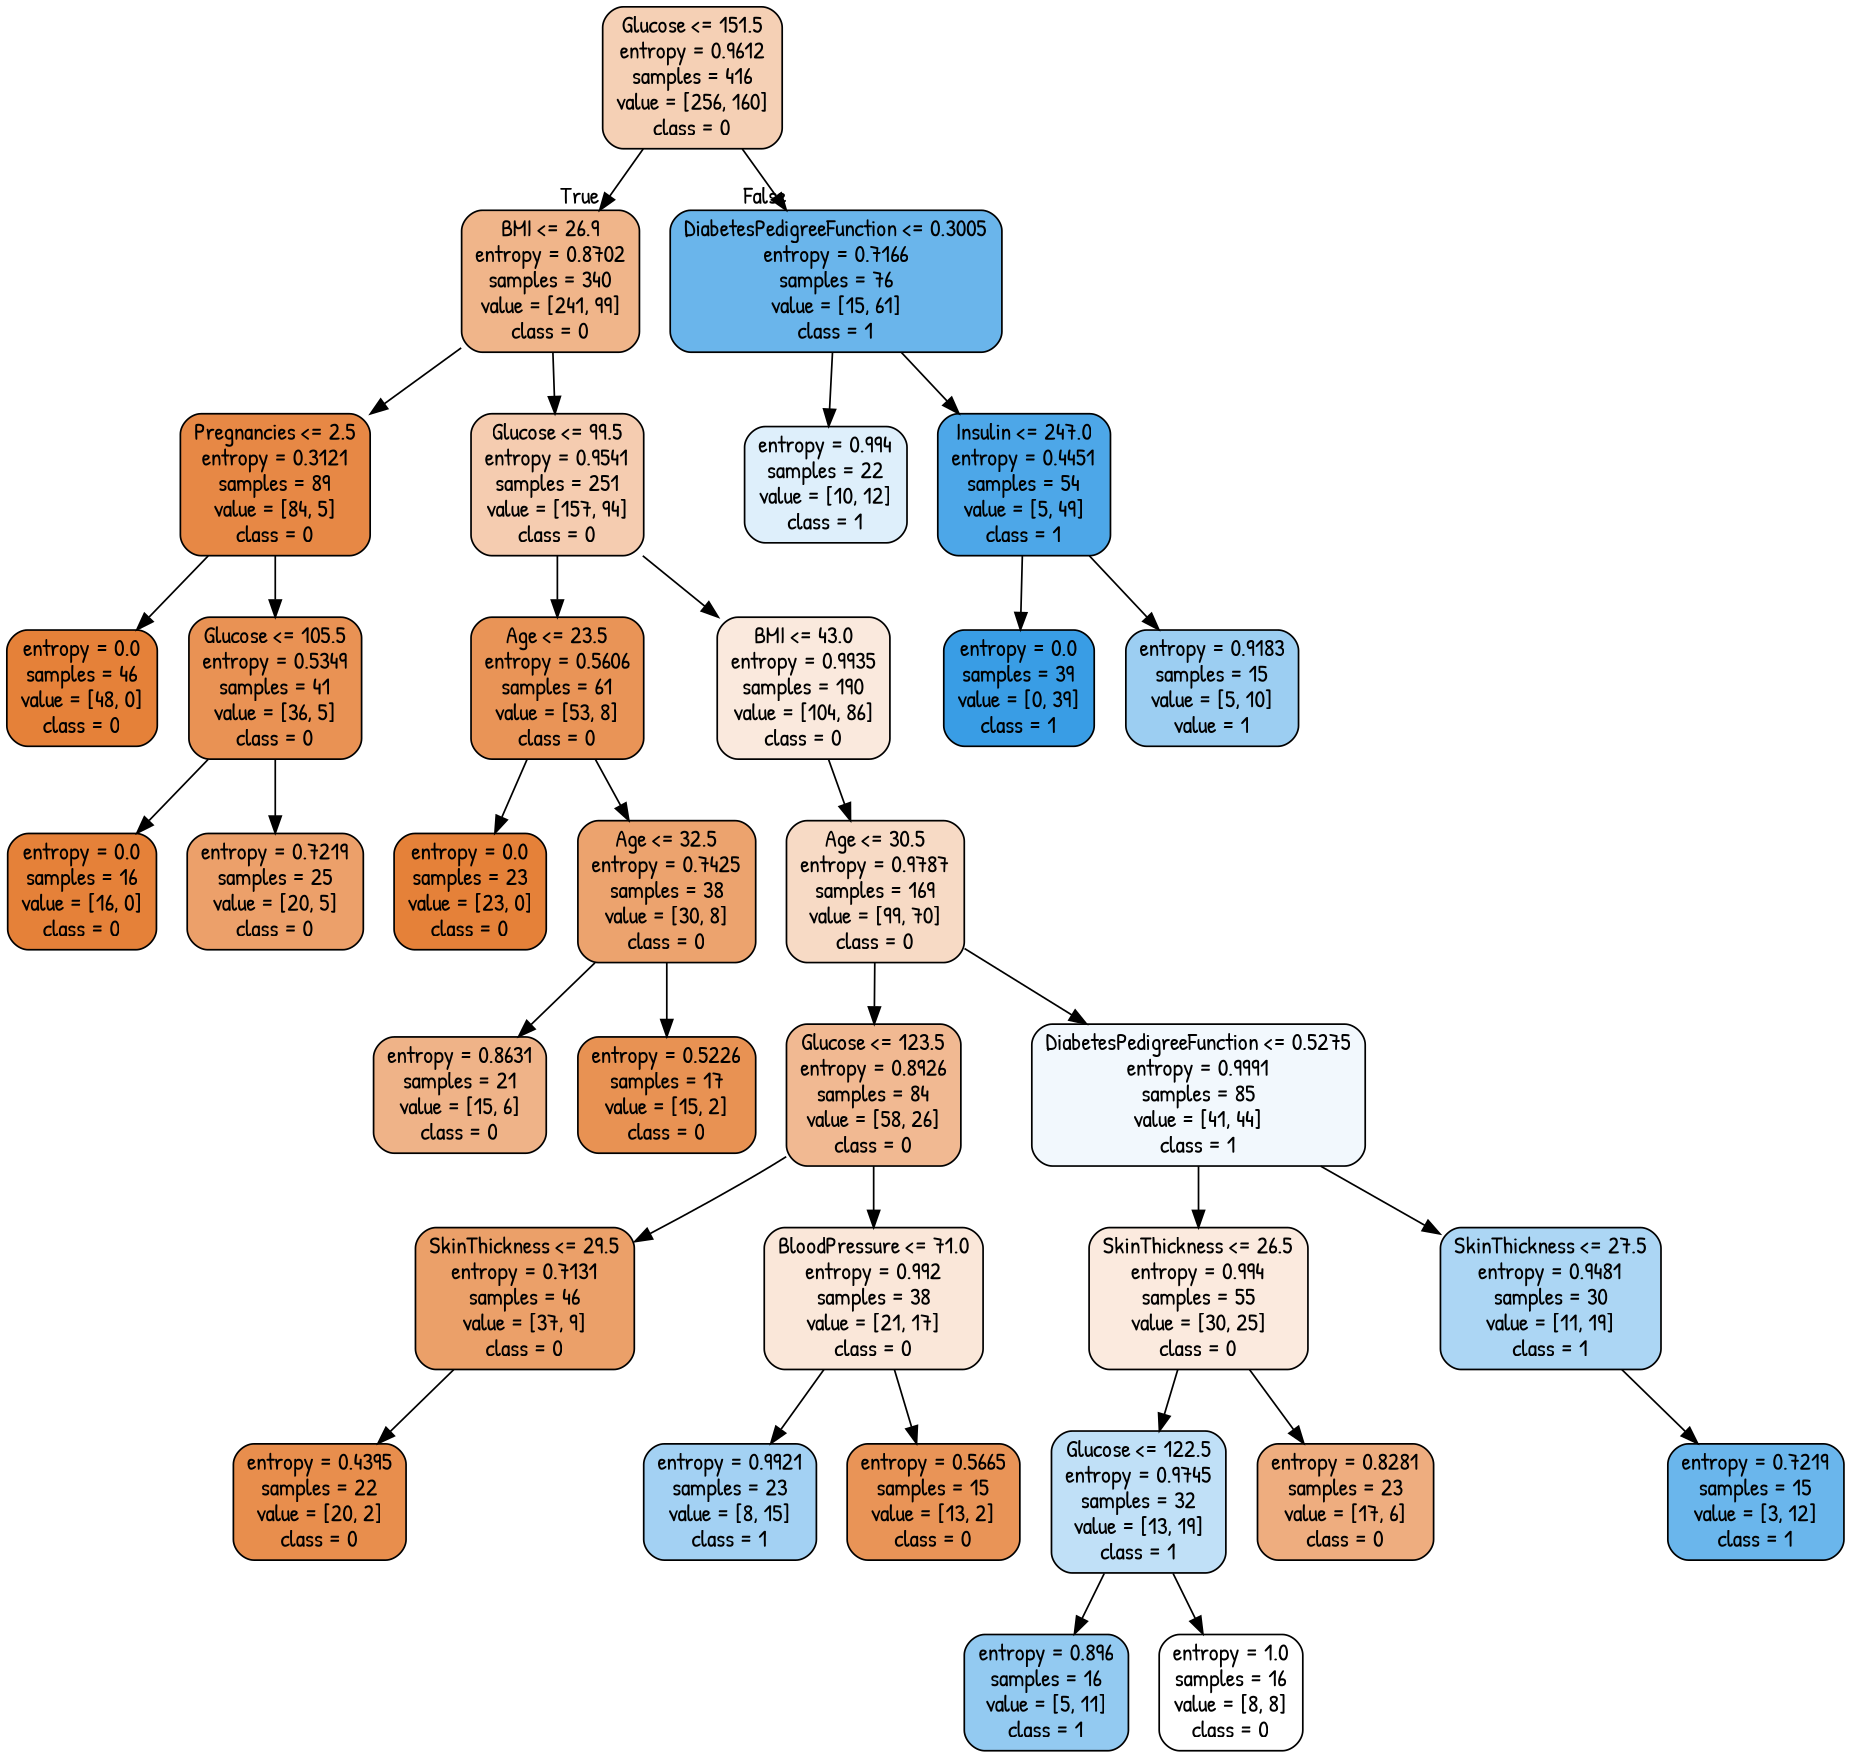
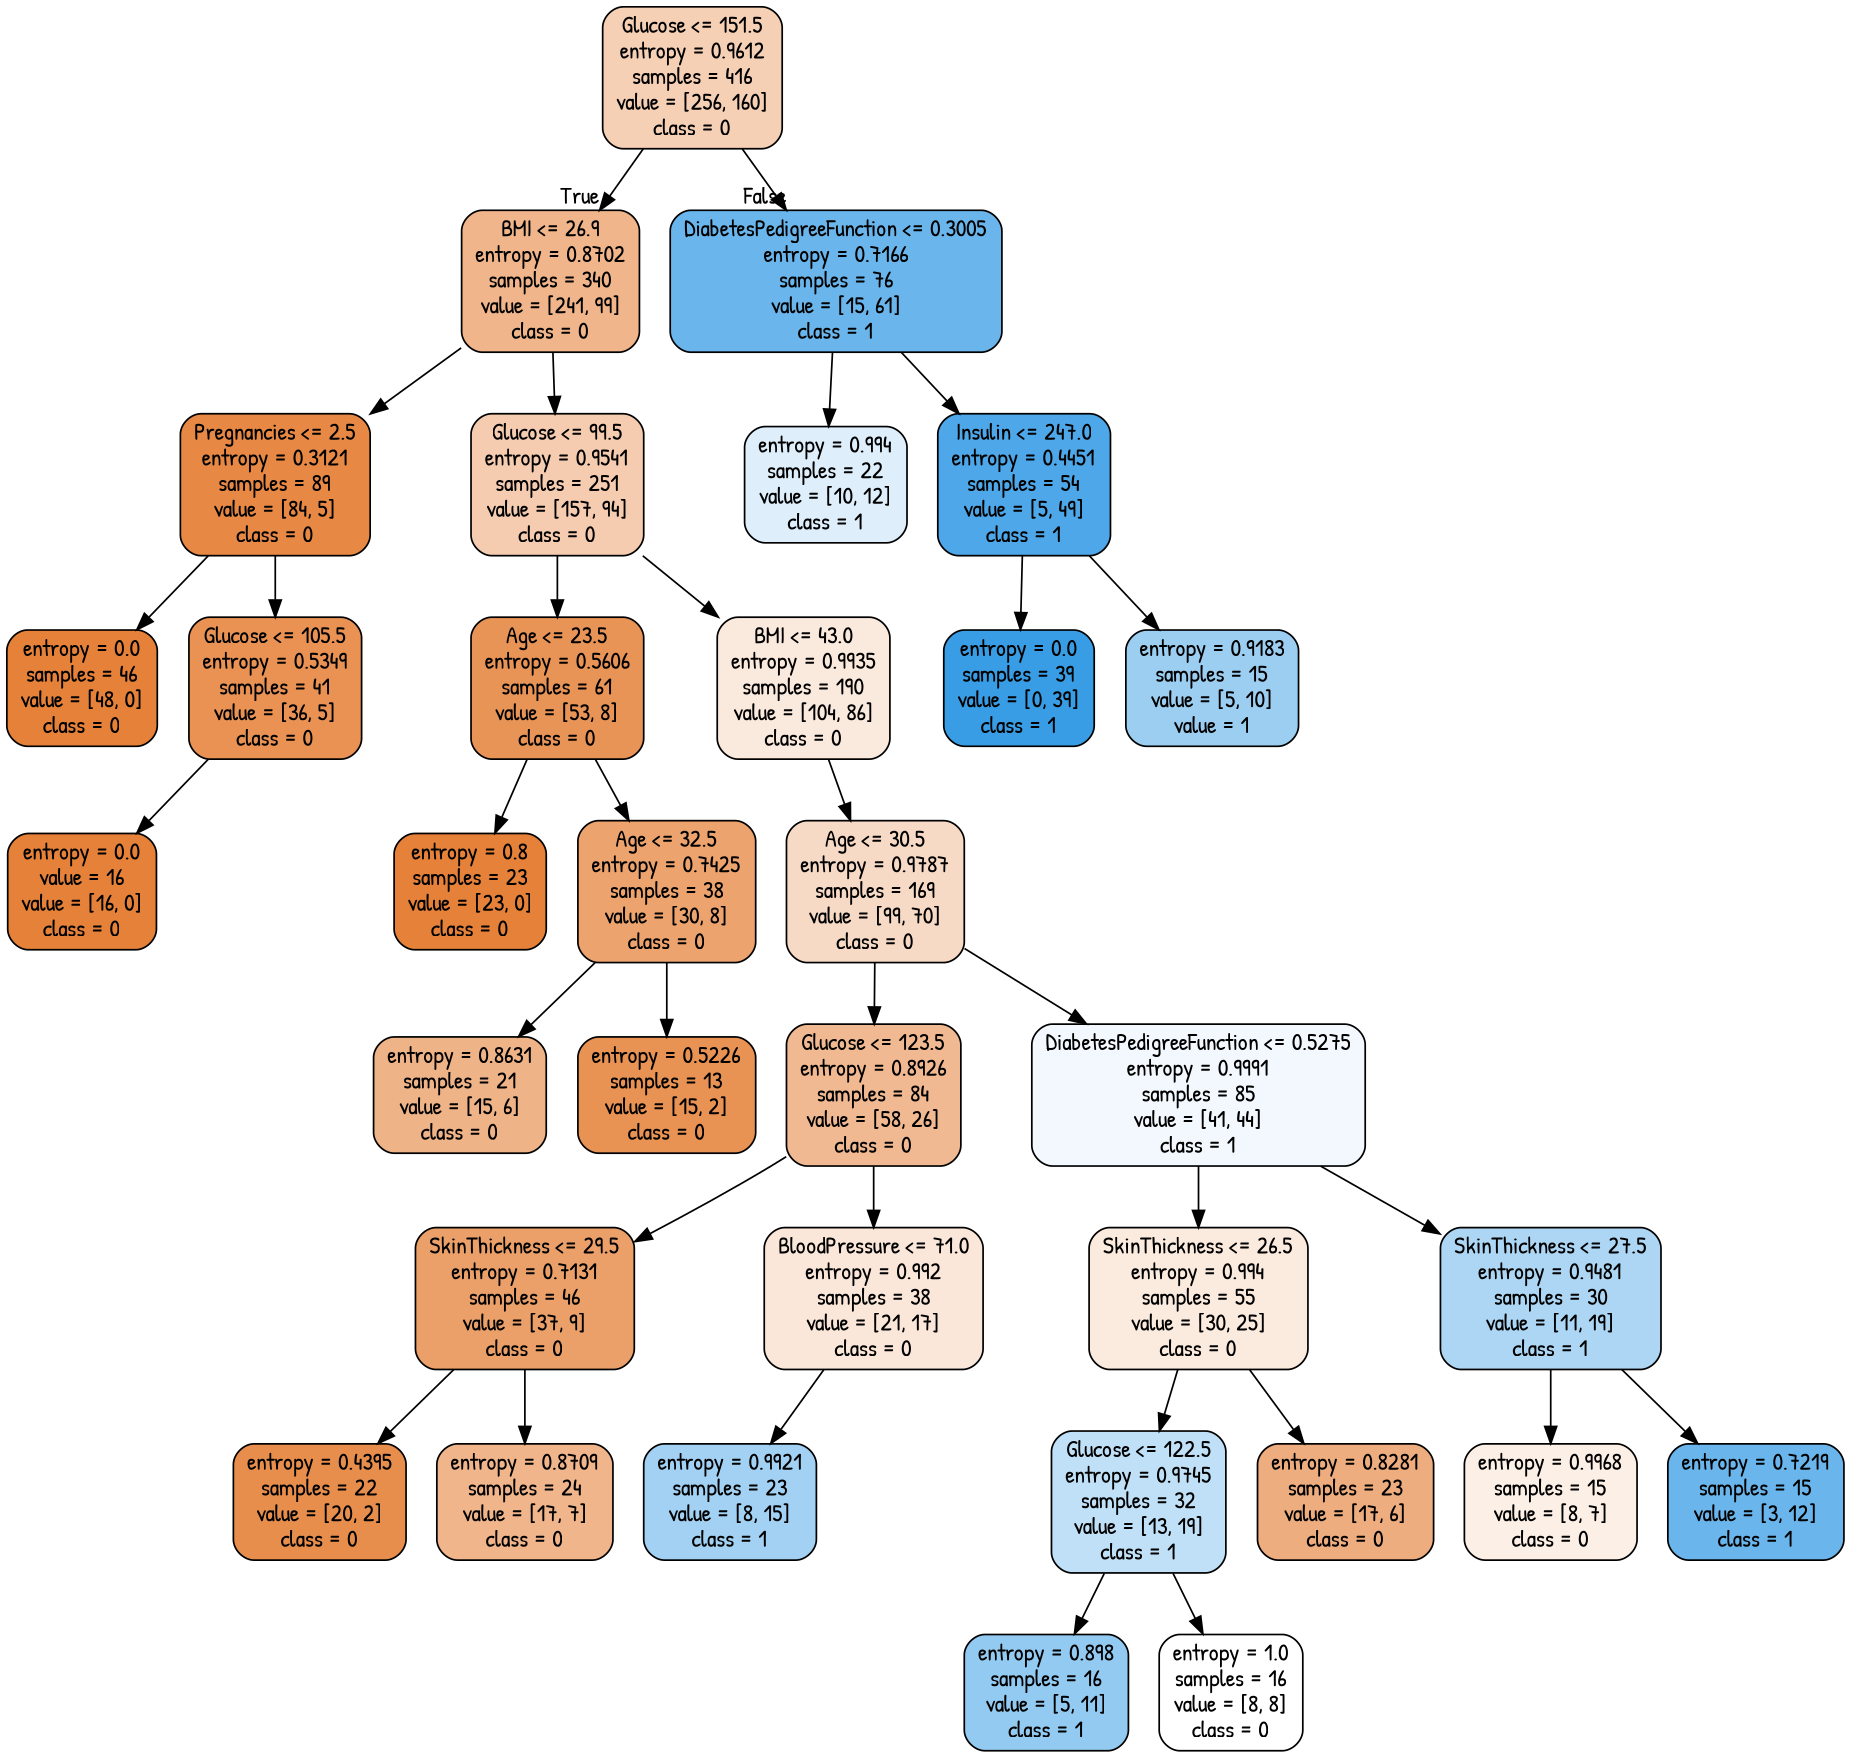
  digraph {
    fontname="Patrick Hand"
    node [color=black fillcolor="#e58139" fontname="Patrick Hand" shape=box style="filled, rounded"]
    edge [fontname="Patrick Hand"]
    n1 [fillcolor="#f5d0b5" label="Glucose <= 151.5\nentropy = 0.9612\nsamples = 416\nvalue = [256, 160]\nclass = 0"]
    n2 [fillcolor="#f0b58a" label="BMI <= 26.9\nentropy = 0.8702\nsamples = 340\nvalue = [241, 99]\nclass = 0"]
    n3 [fillcolor="#6ab5eb" label="DiabetesPedigreeFunction <= 0.3005\nentropy = 0.7166\nsamples = 76\nvalue = [15, 61]\nclass = 1"]
    n4 [fillcolor="#e78845" label="Pregnancies <= 2.5\nentropy = 0.3121\nsamples = 89\nvalue = [84, 5]\nclass = 0"]
    n5 [fillcolor="#f5ccb0" label="Glucose <= 99.5\nentropy = 0.9541\nsamples = 251\nvalue = [157, 94]\nclass = 0"]
    n6 [fillcolor="#deeffb" label="entropy = 0.994\nsamples = 22\nvalue = [10, 12]\nclass = 1"]
    n7 [fillcolor="#4da7e8" label="Insulin <= 247.0\nentropy = 0.4451\nsamples = 54\nvalue = [5, 49]\nclass = 1"]
    n8 [label="entropy = 0.0\nsamples = 46\nvalue = [48, 0]\nclass = 0"]
    n9 [fillcolor="#e99254" label="Glucose <= 105.5\nentropy = 0.5349\nsamples = 41\nvalue = [36, 5]\nclass = 0"]
    n10 [fillcolor="#e99457" label="Age <= 23.5\nentropy = 0.5606\nsamples = 61\nvalue = [53, 8]\nclass = 0"]
    n11 [fillcolor="#fae9dd" label="BMI <= 43.0\nentropy = 0.9935\nsamples = 190\nvalue = [104, 86]\nclass = 0"]
-   n12 [label="entropy = 0.0\nsamples = 16\nvalue = [16, 0]\nclass = 0"]
-   n13 [fillcolor="#eca06a" label="entropy = 0.7219\nsamples = 25\nvalue = [20, 5]\nclass = 0"]
-   n14 [label="entropy = 0.0\nsamples = 23\nvalue = [23, 0]\nclass = 0"]
+   n12 [label="entropy = 0.0\nvalue = 16\nvalue = [16, 0]\nclass = 0"]
+   n14 [label="entropy = 0.8\nsamples = 23\nvalue = [23, 0]\nclass = 0"]
    n15 [fillcolor="#eca36e" label="Age <= 32.5\nentropy = 0.7425\nsamples = 38\nvalue = [30, 8]\nclass = 0"]
    n16 [fillcolor="#f7dac5" label="Age <= 30.5\nentropy = 0.9787\nsamples = 169\nvalue = [99, 70]\nclass = 0"]
    n17 [fillcolor="#efb388" label="entropy = 0.8631\nsamples = 21\nvalue = [15, 6]\nclass = 0"]
-   n18 [fillcolor="#e89253" label="entropy = 0.5226\nsamples = 17\nvalue = [15, 2]\nclass = 0"]
+   n18 [fillcolor="#e89253" label="entropy = 0.5226\nsamples = 13\nvalue = [15, 2]\nclass = 0"]
    n19 [fillcolor="#f1b992" label="Glucose <= 123.5\nentropy = 0.8926\nsamples = 84\nvalue = [58, 26]\nclass = 0"]
    n20 [fillcolor="#f2f8fd" label="DiabetesPedigreeFunction <= 0.5275\nentropy = 0.9991\nsamples = 85\nvalue = [41, 44]\nclass = 1"]
    n21 [fillcolor="#eba069" label="SkinThickness <= 29.5\nentropy = 0.7131\nsamples = 46\nvalue = [37, 9]\nclass = 0"]
    n22 [fillcolor="#fae7d9" label="BloodPressure <= 71.0\nentropy = 0.992\nsamples = 38\nvalue = [21, 17]\nclass = 0"]
    n23 [fillcolor="#fbeade" label="SkinThickness <= 26.5\nentropy = 0.994\nsamples = 55\nvalue = [30, 25]\nclass = 0"]
    n24 [fillcolor="#acd6f4" label="SkinThickness <= 27.5\nentropy = 0.9481\nsamples = 30\nvalue = [11, 19]\nclass = 1"]
    n25 [fillcolor="#e88e4d" label="entropy = 0.4395\nsamples = 22\nvalue = [20, 2]\nclass = 0"]
+   n26 [fillcolor="#f0b58b" label="entropy = 0.8709\nsamples = 24\nvalue = [17, 7]\nclass = 0"]
    n27 [fillcolor="#a3d1f3" label="entropy = 0.9921\nsamples = 23\nvalue = [8, 15]\nclass = 1"]
-   n28 [fillcolor="#e99457" label="entropy = 0.5665\nsamples = 15\nvalue = [13, 2]\nclass = 0"]
    n29 [fillcolor="#c0e0f7" label="Glucose <= 122.5\nentropy = 0.9745\nsamples = 32\nvalue = [13, 19]\nclass = 1"]
    n30 [fillcolor="#eead7f" label="entropy = 0.8281\nsamples = 23\nvalue = [17, 6]\nclass = 0"]
+   n31 [fillcolor="#fcefe6" label="entropy = 0.9968\nsamples = 15\nvalue = [8, 7]\nclass = 0"]
    n32 [fillcolor="#6ab6ec" label="entropy = 0.7219\nsamples = 15\nvalue = [3, 12]\nclass = 1"]
-   n33 [fillcolor="#93caf1" label="entropy = 0.896\nsamples = 16\nvalue = [5, 11]\nclass = 1"]
+   n33 [fillcolor="#93caf1" label="entropy = 0.898\nsamples = 16\nvalue = [5, 11]\nclass = 1"]
    n34 [fillcolor="#ffffff" label="entropy = 1.0\nsamples = 16\nvalue = [8, 8]\nclass = 0"]
    n35 [fillcolor="#399de5" label="entropy = 0.0\nsamples = 39\nvalue = [0, 39]\nclass = 1"]
    n36 [fillcolor="#9ccef2" label="entropy = 0.9183\nsamples = 15\nvalue = [5, 10]\nvalue = 1"]
    n1 -> n2 [headlabel=True labelangle=45 labeldistance=2.5]
    n1 -> n3 [headlabel=False labelangle=-45 labeldistance=2.5]
    n2 -> n4
    n2 -> n5
    n3 -> n6
    n3 -> n7
    n4 -> n8
    n4 -> n9
    n5 -> n10
    n5 -> n11
    n7 -> n35
    n7 -> n36
    n9 -> n12
-   n9 -> n13
    n10 -> n14
    n10 -> n15
    n11 -> n16
    n15 -> n17
    n15 -> n18
    n16 -> n19
    n16 -> n20
    n19 -> n21
    n19 -> n22
    n20 -> n23
    n20 -> n24
    n21 -> n25
+   n21 -> n26
    n22 -> n27
-   n22 -> n28
    n23 -> n29
    n23 -> n30
+   n24 -> n31
    n24 -> n32
    n29 -> n33
    n29 -> n34
  }
